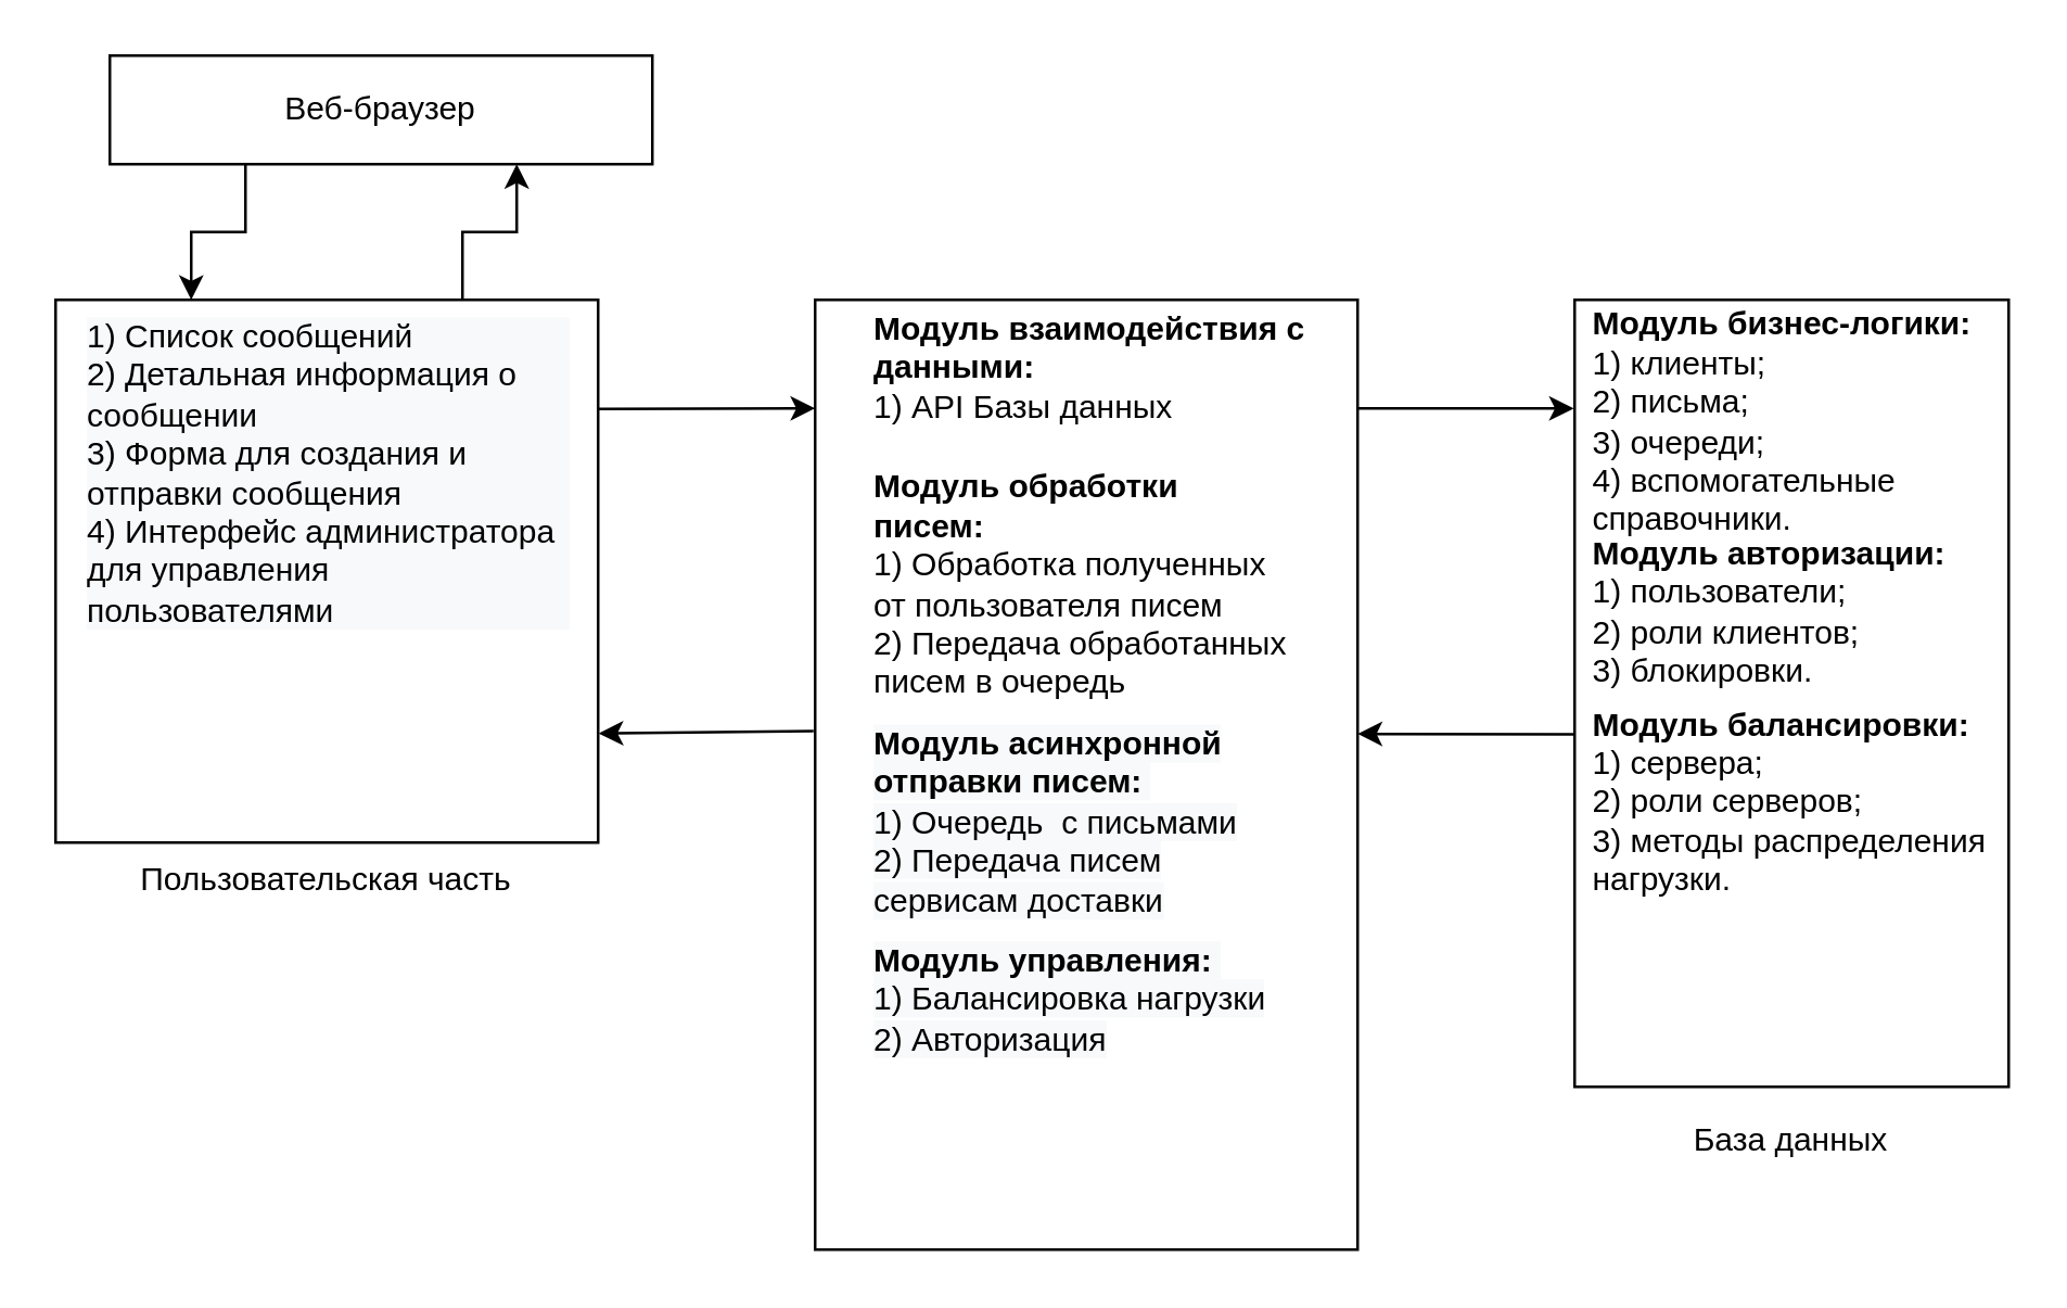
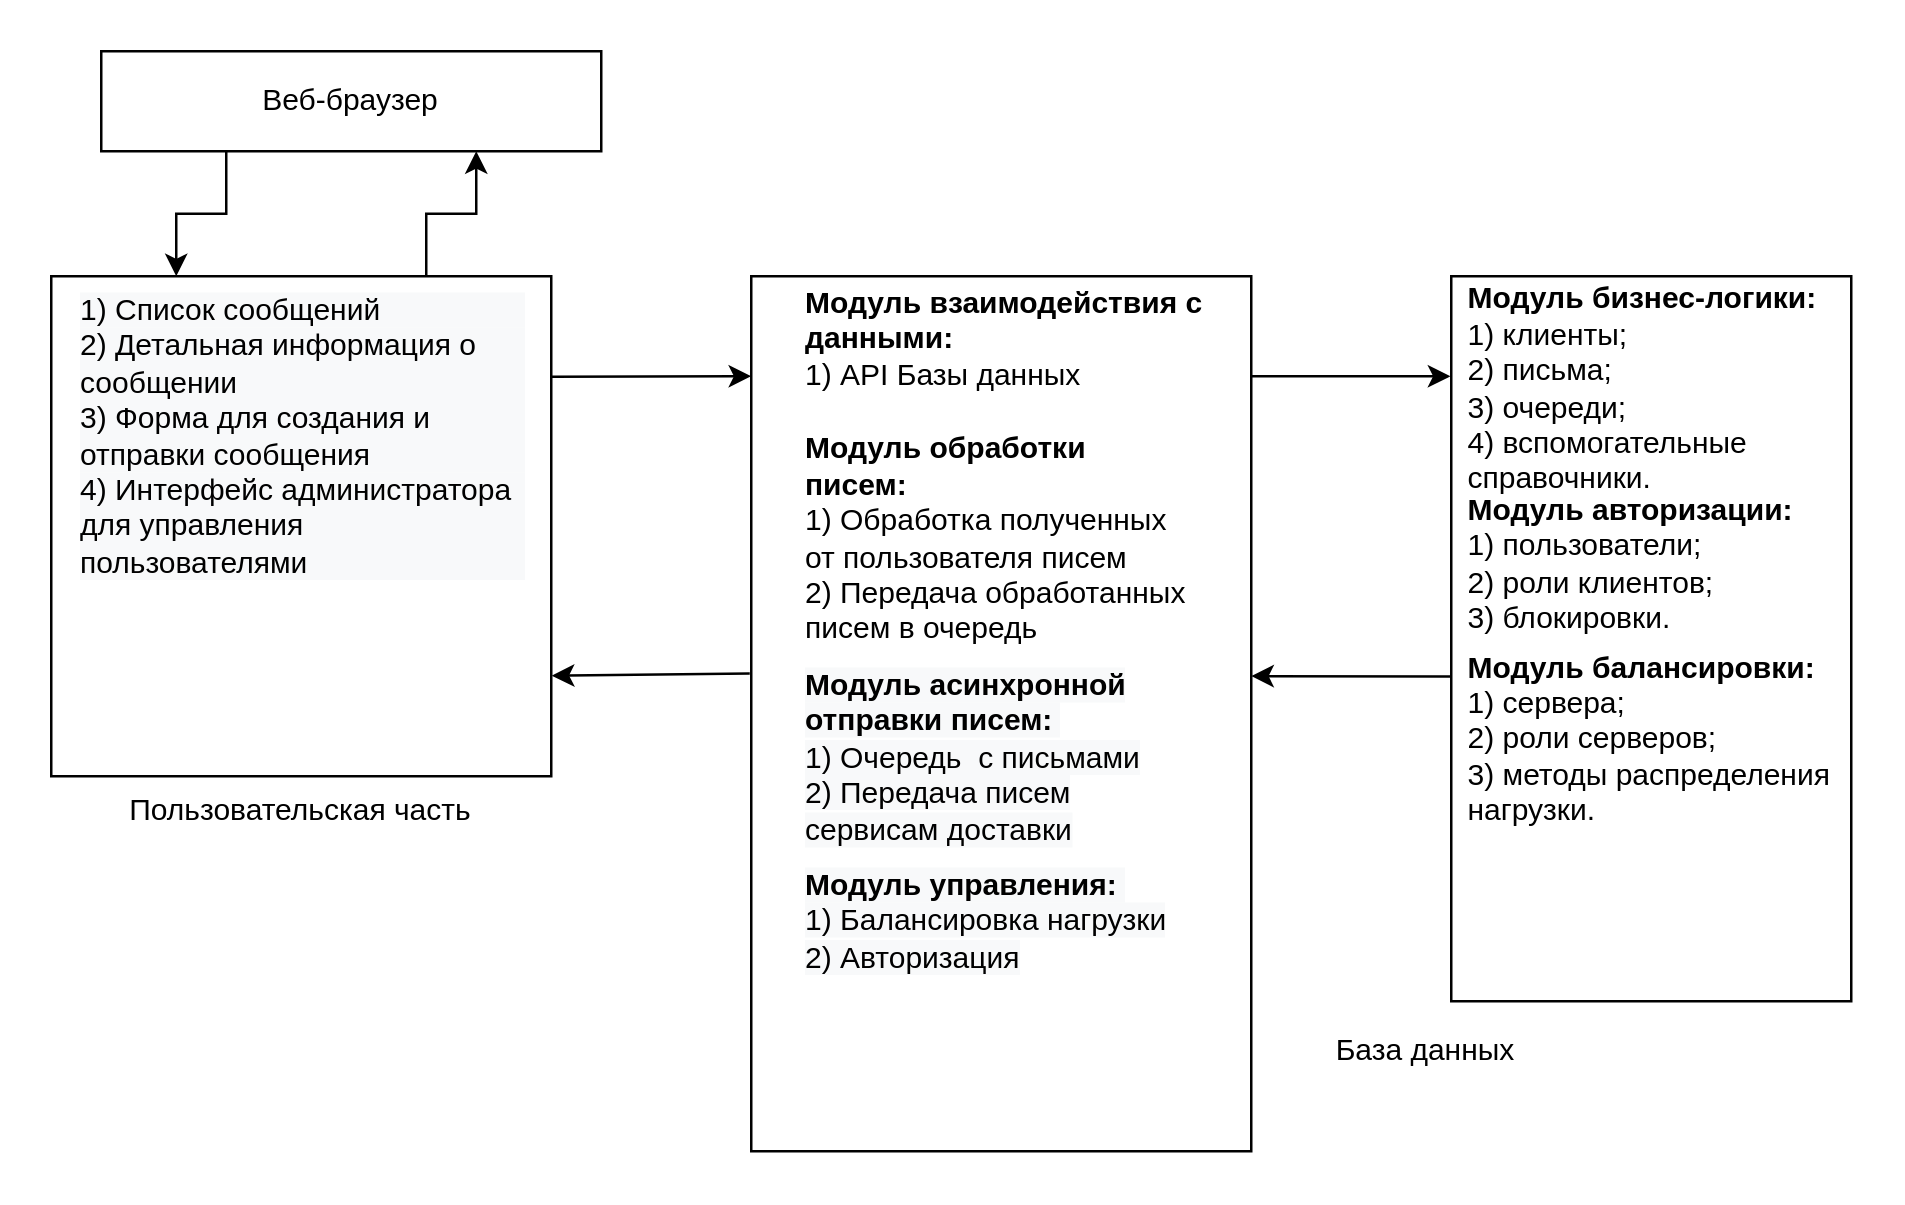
  <mxCell id="0" />
  <mxCell id="1" parent="0" />
  <mxCell id="2" style="edgeStyle=orthogonalEdgeStyle;rounded=0;orthogonalLoop=1;jettySize=auto;html=1;exitX=0.75;exitY=0;exitDx=0;exitDy=0;entryX=0.75;entryY=1;entryDx=0;entryDy=0;" edge="1" parent="1" source="6" target="4"><mxGeometry relative="1" as="geometry" /></mxCell>
  <mxCell id="3" style="edgeStyle=orthogonalEdgeStyle;rounded=0;orthogonalLoop=1;jettySize=auto;html=1;exitX=0.25;exitY=1;exitDx=0;exitDy=0;entryX=0.25;entryY=0;entryDx=0;entryDy=0;" edge="1" parent="1" source="4" target="6"><mxGeometry relative="1" as="geometry" /></mxCell>
  <mxCell id="4" value="Веб-браузер" style="rounded=0;whiteSpace=wrap;html=1;align=center;" vertex="1" parent="1"><mxGeometry x="40" y="20" width="200" height="40" as="geometry" /></mxCell>
  <mxCell id="5" value="" style="group" vertex="1" connectable="0" parent="1"><mxGeometry x="20" y="110" width="200" height="238.57" as="geometry" /></mxCell>
  <mxCell id="6" value="" style="rounded=0;whiteSpace=wrap;html=1;align=left;" vertex="1" parent="5"><mxGeometry width="200" height="200" as="geometry" /></mxCell>
  <mxCell id="7" value="&lt;font face=&quot;helvetica&quot;&gt;Пользовательская часть&lt;/font&gt;" style="text;whiteSpace=wrap;html=1;align=center;" vertex="1" parent="5"><mxGeometry x="20" y="199.999" width="160" height="28.571" as="geometry" /></mxCell>
  <mxCell id="8" value="&lt;div style=&quot;color: rgb(0 , 0 , 0) ; font-family: &amp;#34;helvetica&amp;#34; ; font-size: 12px ; font-style: normal ; font-weight: 400 ; letter-spacing: normal ; text-align: left ; text-indent: 0px ; text-transform: none ; word-spacing: 0px ; background-color: rgb(248 , 249 , 250)&quot;&gt;&lt;span&gt;1) Список сообщений&lt;/span&gt;&lt;/div&gt;&lt;div style=&quot;color: rgb(0 , 0 , 0) ; font-family: &amp;#34;helvetica&amp;#34; ; font-size: 12px ; font-style: normal ; font-weight: 400 ; letter-spacing: normal ; text-align: left ; text-indent: 0px ; text-transform: none ; word-spacing: 0px ; background-color: rgb(248 , 249 , 250)&quot;&gt;&lt;span&gt;2) Детальная информация о&amp;nbsp; сообщении&lt;/span&gt;&lt;/div&gt;&lt;div style=&quot;color: rgb(0 , 0 , 0) ; font-family: &amp;#34;helvetica&amp;#34; ; font-size: 12px ; font-style: normal ; font-weight: 400 ; letter-spacing: normal ; text-align: left ; text-indent: 0px ; text-transform: none ; word-spacing: 0px ; background-color: rgb(248 , 249 , 250)&quot;&gt;&lt;span&gt;3) Форма для создания и отправки сообщения&lt;/span&gt;&lt;/div&gt;&lt;div style=&quot;color: rgb(0 , 0 , 0) ; font-family: &amp;#34;helvetica&amp;#34; ; font-size: 12px ; font-style: normal ; font-weight: 400 ; letter-spacing: normal ; text-align: left ; text-indent: 0px ; text-transform: none ; word-spacing: 0px ; background-color: rgb(248 , 249 , 250)&quot;&gt;4) Интерфейс администратора для управления пользователями&lt;/div&gt;" style="text;whiteSpace=wrap;html=1;" vertex="1" parent="5"><mxGeometry x="10" width="180" height="140" as="geometry" /></mxCell>
  <mxCell id="9" value="" style="rounded=0;whiteSpace=wrap;html=1;align=center;" vertex="1" parent="1"><mxGeometry x="300" y="110" width="200" height="350" as="geometry" /></mxCell>
  <mxCell id="10" value="&lt;b&gt;Модуль взаимодействия с данными:&amp;nbsp;&lt;/b&gt;&lt;br&gt;1) API Базы данных" style="text;html=1;strokeColor=none;fillColor=none;align=left;verticalAlign=middle;whiteSpace=wrap;rounded=0;" vertex="1" parent="1"><mxGeometry x="320" y="120" width="170" height="30" as="geometry" /></mxCell>
  <mxCell id="11" value="&lt;b&gt;Модуль обработки писем:&amp;nbsp;&lt;/b&gt;&lt;br&gt;1) Обработка полученных от пользователя писем&lt;br&gt;2) Передача обработанных писем в очередь" style="text;html=1;strokeColor=none;fillColor=none;align=left;verticalAlign=middle;whiteSpace=wrap;rounded=0;" vertex="1" parent="1"><mxGeometry x="320" y="170" width="160" height="90" as="geometry" /></mxCell>
  <mxCell id="12" value="&lt;b style=&quot;color: rgb(0 , 0 , 0) ; font-family: &amp;#34;helvetica&amp;#34; ; font-size: 12px ; font-style: normal ; letter-spacing: normal ; text-align: left ; text-indent: 0px ; text-transform: none ; word-spacing: 0px ; background-color: rgb(248 , 249 , 250)&quot;&gt;Модуль асинхронной отправки писем:&amp;nbsp;&lt;/b&gt;&lt;br style=&quot;color: rgb(0 , 0 , 0) ; font-family: &amp;#34;helvetica&amp;#34; ; font-size: 12px ; font-style: normal ; font-weight: 400 ; letter-spacing: normal ; text-align: left ; text-indent: 0px ; text-transform: none ; word-spacing: 0px ; background-color: rgb(248 , 249 , 250)&quot;&gt;&lt;span style=&quot;color: rgb(0 , 0 , 0) ; font-family: &amp;#34;helvetica&amp;#34; ; font-size: 12px ; font-style: normal ; font-weight: 400 ; letter-spacing: normal ; text-align: left ; text-indent: 0px ; text-transform: none ; word-spacing: 0px ; background-color: rgb(248 , 249 , 250) ; display: inline ; float: none&quot;&gt;1) Очередь&amp;nbsp; с письмами&lt;br&gt;&lt;/span&gt;&lt;span style=&quot;color: rgb(0 , 0 , 0) ; font-family: &amp;#34;helvetica&amp;#34; ; font-size: 12px ; font-style: normal ; font-weight: 400 ; letter-spacing: normal ; text-align: left ; text-indent: 0px ; text-transform: none ; word-spacing: 0px ; background-color: rgb(248 , 249 , 250) ; display: inline ; float: none&quot;&gt;2) Передача писем сервисам доставки&lt;/span&gt;" style="text;whiteSpace=wrap;html=1;" vertex="1" parent="1"><mxGeometry x="320" y="260" width="160" height="70" as="geometry" /></mxCell>
  <mxCell id="13" value="&lt;b style=&quot;color: rgb(0 , 0 , 0) ; font-family: &amp;#34;helvetica&amp;#34; ; font-size: 12px ; font-style: normal ; letter-spacing: normal ; text-align: left ; text-indent: 0px ; text-transform: none ; word-spacing: 0px ; background-color: rgb(248 , 249 , 250)&quot;&gt;Модуль управления:&amp;nbsp;&lt;/b&gt;&lt;br style=&quot;color: rgb(0 , 0 , 0) ; font-family: &amp;#34;helvetica&amp;#34; ; font-size: 12px ; font-style: normal ; font-weight: 400 ; letter-spacing: normal ; text-align: left ; text-indent: 0px ; text-transform: none ; word-spacing: 0px ; background-color: rgb(248 , 249 , 250)&quot;&gt;&lt;span style=&quot;color: rgb(0 , 0 , 0) ; font-family: &amp;#34;helvetica&amp;#34; ; font-size: 12px ; font-style: normal ; font-weight: 400 ; letter-spacing: normal ; text-align: left ; text-indent: 0px ; text-transform: none ; word-spacing: 0px ; background-color: rgb(248 , 249 , 250) ; display: inline ; float: none&quot;&gt;1) Балансировка нагрузки&lt;br&gt;&lt;/span&gt;&lt;span style=&quot;color: rgb(0 , 0 , 0) ; font-family: &amp;#34;helvetica&amp;#34; ; font-size: 12px ; font-style: normal ; font-weight: 400 ; letter-spacing: normal ; text-align: left ; text-indent: 0px ; text-transform: none ; word-spacing: 0px ; background-color: rgb(248 , 249 , 250) ; display: inline ; float: none&quot;&gt;2) Авторизация&lt;/span&gt;" style="text;whiteSpace=wrap;html=1;" vertex="1" parent="1"><mxGeometry x="320" y="340" width="160" height="70" as="geometry" /></mxCell>
  <mxCell id="14" value="" style="rounded=0;whiteSpace=wrap;html=1;align=center;" vertex="1" parent="1"><mxGeometry x="580" y="110" width="160" height="290" as="geometry" /></mxCell>
- <mxCell id="15" value="База данных" style="text;html=1;strokeColor=none;fillColor=none;align=center;verticalAlign=middle;whiteSpace=wrap;rounded=0;" vertex="1" parent="1"><mxGeometry x="615" y="410" width="90" height="20" as="geometry" /></mxCell>
+ <mxCell id="15" value="База данных" style="text;html=1;strokeColor=none;fillColor=none;align=center;verticalAlign=middle;whiteSpace=wrap;rounded=0;" vertex="1" parent="1"><mxGeometry x="525" y="410" width="90" height="20" as="geometry" /></mxCell>
  <mxCell id="16" value="&lt;b&gt;Модуль бизнес-логики:&lt;/b&gt;&lt;br&gt;&lt;div&gt;1) клиенты;&lt;/div&gt;&lt;div&gt;2) письма;&lt;/div&gt;&lt;div&gt;3) очереди;&lt;/div&gt;&lt;div&gt;4) вспомогательные справочники.&lt;/div&gt;" style="text;html=1;strokeColor=none;fillColor=none;align=left;verticalAlign=middle;whiteSpace=wrap;rounded=0;" vertex="1" parent="1"><mxGeometry x="585" y="120" width="150" height="70" as="geometry" /></mxCell>
  <mxCell id="17" value="&lt;b&gt;Модуль авторизации:&lt;/b&gt;&lt;br&gt;&lt;div&gt;1) пользователи;&lt;/div&gt;&lt;div&gt;2) роли клиентов;&lt;/div&gt;&lt;div&gt;3) блокировки.&lt;/div&gt;" style="text;html=1;strokeColor=none;fillColor=none;align=left;verticalAlign=middle;whiteSpace=wrap;rounded=0;" vertex="1" parent="1"><mxGeometry x="585" y="190" width="150" height="70" as="geometry" /></mxCell>
  <mxCell id="18" value="&lt;b&gt;Модуль балансировки:&lt;/b&gt;&lt;br&gt;&lt;div&gt;1) сервера;&lt;/div&gt;&lt;div&gt;2) роли серверов;&lt;/div&gt;&lt;div&gt;3) методы распределения нагрузки.&lt;/div&gt;" style="text;html=1;strokeColor=none;fillColor=none;align=left;verticalAlign=middle;whiteSpace=wrap;rounded=0;" vertex="1" parent="1"><mxGeometry x="585" y="260" width="150" height="70" as="geometry" /></mxCell>
  <mxCell id="19" value="" style="endArrow=classic;html=1;exitX=1;exitY=0.201;exitDx=0;exitDy=0;exitPerimeter=0;" edge="1" parent="1" source="6"><mxGeometry width="50" height="50" relative="1" as="geometry"><mxPoint x="219" y="150" as="sourcePoint" /><mxPoint x="300" y="150" as="targetPoint" /></mxGeometry></mxCell>
  <mxCell id="20" value="" style="endArrow=classic;html=1;exitX=-0.003;exitY=0.454;exitDx=0;exitDy=0;exitPerimeter=0;entryX=1.001;entryY=0.799;entryDx=0;entryDy=0;entryPerimeter=0;" edge="1" parent="1" source="9" target="6"><mxGeometry width="50" height="50" relative="1" as="geometry"><mxPoint x="250" y="290" as="sourcePoint" /><mxPoint x="300" y="240" as="targetPoint" /></mxGeometry></mxCell>
  <mxCell id="21" value="" style="endArrow=classic;html=1;exitX=0;exitY=0.552;exitDx=0;exitDy=0;exitPerimeter=0;entryX=1;entryY=0.457;entryDx=0;entryDy=0;entryPerimeter=0;" edge="1" parent="1" source="14" target="9"><mxGeometry width="50" height="50" relative="1" as="geometry"><mxPoint x="540" y="290" as="sourcePoint" /><mxPoint x="500" y="271" as="targetPoint" /><Array as="points" /></mxGeometry></mxCell>
  <mxCell id="22" value="" style="endArrow=classic;html=1;entryX=-0.002;entryY=0.138;entryDx=0;entryDy=0;entryPerimeter=0;" edge="1" parent="1" target="14"><mxGeometry width="50" height="50" relative="1" as="geometry"><mxPoint x="500" y="150" as="sourcePoint" /><mxPoint x="570" y="140" as="targetPoint" /></mxGeometry></mxCell>
